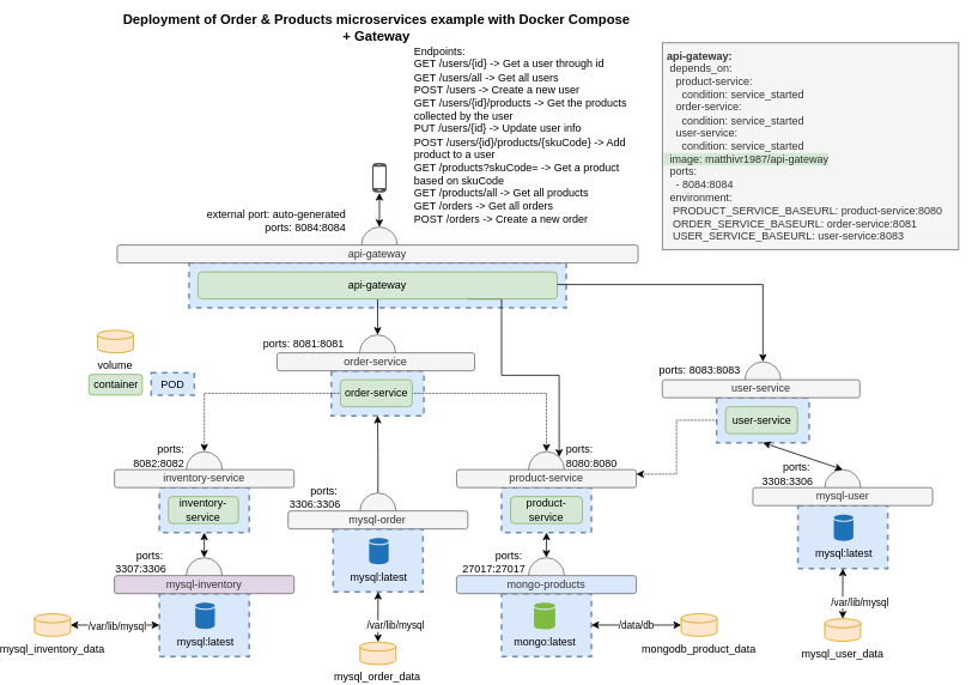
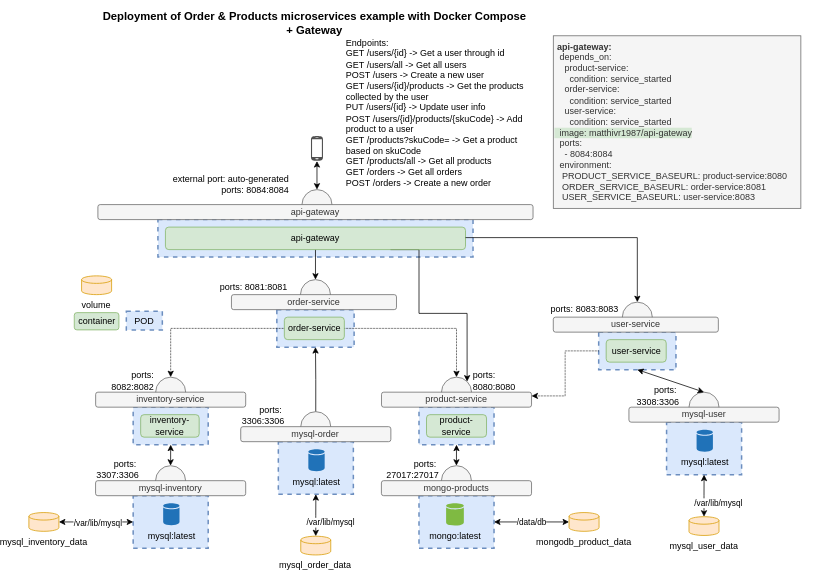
  <mxCell id="0" />
  <mxCell id="1" parent="0" />
  <mxCell id="2" value="" style="ellipse;whiteSpace=wrap;html=1;aspect=fixed;strokeWidth=1;fillColor=#f5f5f5;strokeColor=#666666;fontColor=#333333;" parent="1" vertex="1"><mxGeometry x="570" y="502" width="40" height="40" as="geometry" /></mxCell>
  <mxCell id="3" value="" style="ellipse;whiteSpace=wrap;html=1;aspect=fixed;strokeWidth=1;fillColor=#f5f5f5;strokeColor=#666666;fontColor=#333333;" parent="1" vertex="1"><mxGeometry x="189" y="502" width="40" height="40" as="geometry" /></mxCell>
  <mxCell id="4" value="" style="rounded=0;whiteSpace=wrap;html=1;strokeColor=#6c8ebf;dashed=1;strokeWidth=2;fillColor=#dae8fc;" parent="1" vertex="1"><mxGeometry x="350.5" y="412" width="103" height="50" as="geometry" /></mxCell>
  <mxCell id="5" value="" style="rounded=0;whiteSpace=wrap;html=1;strokeColor=#6c8ebf;dashed=1;strokeWidth=2;fillColor=#dae8fc;" parent="1" vertex="1"><mxGeometry x="540" y="542" width="100" height="50" as="geometry" /></mxCell>
  <mxCell id="6" value="" style="rounded=0;whiteSpace=wrap;html=1;strokeColor=#6c8ebf;dashed=1;strokeWidth=2;fillColor=#dae8fc;" parent="1" vertex="1"><mxGeometry x="540" y="660" width="100" height="70" as="geometry" /></mxCell>
  <mxCell id="7" value="" style="rounded=0;whiteSpace=wrap;html=1;strokeColor=#6c8ebf;dashed=1;strokeWidth=2;fillColor=#dae8fc;" parent="1" vertex="1"><mxGeometry x="159" y="660" width="100" height="70" as="geometry" /></mxCell>
  <mxCell id="8" value="" style="rounded=0;whiteSpace=wrap;html=1;strokeColor=#6c8ebf;dashed=1;fillColor=#dae8fc;strokeWidth=2;" parent="1" vertex="1"><mxGeometry x="159" y="542" width="100" height="50" as="geometry" /></mxCell>
  <mxCell id="9" value="inventory-service" style="rounded=1;whiteSpace=wrap;html=1;fillColor=#d5e8d4;strokeColor=#82b366;" parent="1" vertex="1"><mxGeometry x="169" y="552" width="78" height="30" as="geometry" /></mxCell>
  <mxCell id="10" value="product-service" style="rounded=1;whiteSpace=wrap;html=1;fillColor=#d5e8d4;strokeColor=#82b366;" parent="1" vertex="1"><mxGeometry x="550" y="552" width="80" height="30" as="geometry" /></mxCell>
  <mxCell id="11" value="inventory-service" style="rounded=1;whiteSpace=wrap;html=1;fillColor=#f5f5f5;strokeColor=#666666;fontColor=#333333;" parent="1" vertex="1"><mxGeometry x="109" y="522" width="200" height="20" as="geometry" /></mxCell>
  <mxCell id="12" value="product-service" style="rounded=1;whiteSpace=wrap;html=1;fillColor=#f5f5f5;strokeColor=#666666;fontColor=#333333;" parent="1" vertex="1"><mxGeometry x="490" y="522" width="200" height="20" as="geometry" /></mxCell>
  <mxCell id="13" value="mongo:latest" style="shadow=0;dashed=0;html=1;strokeColor=none;labelPosition=center;verticalLabelPosition=bottom;verticalAlign=top;outlineConnect=0;align=center;shape=mxgraph.office.databases.database;fillColor=#7FBA42;" parent="1" vertex="1"><mxGeometry x="576.13" y="670" width="23.63" height="30" as="geometry" /></mxCell>
  <mxCell id="14" value="mysql:latest" style="shadow=0;dashed=0;html=1;strokeColor=none;labelPosition=center;verticalLabelPosition=bottom;verticalAlign=top;outlineConnect=0;align=center;shape=mxgraph.office.databases.database;fillColor=#2072B8;" parent="1" vertex="1"><mxGeometry x="199" y="670" width="21.75" height="29.5" as="geometry" /></mxCell>
  <mxCell id="15" style="edgeStyle=orthogonalEdgeStyle;rounded=0;orthogonalLoop=1;jettySize=auto;html=1;exitX=1;exitY=0.5;exitDx=0;exitDy=0;entryX=0.5;entryY=0;entryDx=0;entryDy=0;dashed=1;dashPattern=1 1;" parent="1" source="17" target="2" edge="1"><mxGeometry relative="1" as="geometry" /></mxCell>
  <mxCell id="16" style="edgeStyle=orthogonalEdgeStyle;rounded=0;orthogonalLoop=1;jettySize=auto;html=1;exitX=0;exitY=0.5;exitDx=0;exitDy=0;entryX=0.5;entryY=0;entryDx=0;entryDy=0;dashed=1;dashPattern=1 1;" parent="1" source="17" target="3" edge="1"><mxGeometry relative="1" as="geometry" /></mxCell>
  <mxCell id="17" value="order-service" style="rounded=1;whiteSpace=wrap;html=1;fillColor=#d5e8d4;strokeColor=#82b366;" parent="1" vertex="1"><mxGeometry x="360.5" y="422" width="80" height="30" as="geometry" /></mxCell>
  <mxCell id="18" value="" style="ellipse;whiteSpace=wrap;html=1;aspect=fixed;strokeWidth=1;fillColor=#f5f5f5;strokeColor=#666666;fontColor=#333333;" parent="1" vertex="1"><mxGeometry x="382" y="372" width="40" height="40" as="geometry" /></mxCell>
  <mxCell id="19" value="order-service" style="rounded=1;whiteSpace=wrap;html=1;fillColor=#f5f5f5;strokeColor=#666666;fontColor=#333333;" parent="1" vertex="1"><mxGeometry x="290" y="392" width="220" height="20" as="geometry" /></mxCell>
  <mxCell id="20" value="" style="pointerEvents=1;shadow=0;dashed=0;html=1;strokeColor=none;fillColor=#505050;labelPosition=center;verticalLabelPosition=bottom;verticalAlign=top;outlineConnect=0;align=center;shape=mxgraph.office.devices.cell_phone_android_standalone;" parent="1" vertex="1"><mxGeometry x="396" y="180" width="16" height="34" as="geometry" /></mxCell>
  <mxCell id="21" value="&lt;div&gt;ports:&lt;/div&gt;&lt;div&gt;8082:&lt;span style=&quot;background-color: initial;&quot;&gt;8082&lt;/span&gt;&lt;/div&gt;" style="text;html=1;strokeColor=none;fillColor=none;align=right;verticalAlign=middle;whiteSpace=wrap;rounded=0;" parent="1" vertex="1"><mxGeometry x="80" y="492" width="109" height="30" as="geometry" /></mxCell>
  <mxCell id="22" value="&lt;div&gt;ports:&lt;/div&gt;&lt;div&gt;8080:&lt;span style=&quot;background-color: initial;&quot;&gt;8080&lt;/span&gt;&lt;/div&gt;" style="text;html=1;strokeColor=none;fillColor=none;align=left;verticalAlign=middle;whiteSpace=wrap;rounded=0;" parent="1" vertex="1"><mxGeometry x="610" y="492" width="109" height="30" as="geometry" /></mxCell>
  <mxCell id="23" value="POD" style="rounded=0;whiteSpace=wrap;html=1;strokeColor=#6c8ebf;dashed=1;fillColor=#dae8fc;strokeWidth=2;" parent="1" vertex="1"><mxGeometry x="149.88" y="414" width="48" height="25" as="geometry" /></mxCell>
  <mxCell id="24" value="" style="ellipse;whiteSpace=wrap;html=1;aspect=fixed;strokeWidth=1;fillColor=#f5f5f5;strokeColor=#666666;fontColor=#333333;" parent="1" vertex="1"><mxGeometry x="188.88" y="620" width="40" height="40" as="geometry" /></mxCell>
- <mxCell id="25" value="mysql-inventory" style="rounded=1;whiteSpace=wrap;html=1;fillColor=#e1d5e7;strokeColor=#666666;fontColor=#333333;" parent="1" vertex="1"><mxGeometry x="108.88" y="640" width="200.12" height="20" as="geometry" /></mxCell>
+ <mxCell id="25" value="mysql-inventory" style="rounded=1;whiteSpace=wrap;html=1;fillColor=#f5f5f5;strokeColor=#666666;fontColor=#333333;" parent="1" vertex="1"><mxGeometry x="108.88" y="640" width="200.12" height="20" as="geometry" /></mxCell>
  <mxCell id="26" value="&lt;div&gt;&lt;span&gt;ports:&amp;nbsp;&lt;/span&gt;&lt;br&gt;&lt;/div&gt;3307:3306" style="text;html=1;strokeColor=none;fillColor=none;align=right;verticalAlign=middle;whiteSpace=wrap;rounded=0;" parent="1" vertex="1"><mxGeometry x="60" y="610" width="109" height="30" as="geometry" /></mxCell>
  <mxCell id="27" value="" style="endArrow=classic;startArrow=classic;html=1;exitX=0.5;exitY=1;exitDx=0;exitDy=0;entryX=0.5;entryY=0;entryDx=0;entryDy=0;" parent="1" source="8" target="24" edge="1"><mxGeometry width="50" height="50" relative="1" as="geometry"><mxPoint x="479" y="592" as="sourcePoint" /><mxPoint x="499" y="622" as="targetPoint" /></mxGeometry></mxCell>
  <mxCell id="28" value="" style="ellipse;whiteSpace=wrap;html=1;aspect=fixed;strokeWidth=1;fillColor=#f5f5f5;strokeColor=#666666;fontColor=#333333;" parent="1" vertex="1"><mxGeometry x="569.88" y="620" width="40" height="40" as="geometry" /></mxCell>
- <mxCell id="29" value="mongo-products" style="rounded=1;whiteSpace=wrap;html=1;fillColor=#dae8fc;strokeColor=#666666;fontColor=#333333;" parent="1" vertex="1"><mxGeometry x="489.88" y="640" width="200.12" height="20" as="geometry" /></mxCell>
+ <mxCell id="29" value="mongo-products" style="rounded=1;whiteSpace=wrap;html=1;fillColor=#f5f5f5;strokeColor=#666666;fontColor=#333333;" parent="1" vertex="1"><mxGeometry x="489.88" y="640" width="200.12" height="20" as="geometry" /></mxCell>
  <mxCell id="30" value="&lt;div&gt;&lt;span&gt;ports:&amp;nbsp;&lt;/span&gt;&lt;br&gt;&lt;/div&gt;27017:27017" style="text;html=1;strokeColor=none;fillColor=none;align=right;verticalAlign=middle;whiteSpace=wrap;rounded=0;" parent="1" vertex="1"><mxGeometry x="460" y="610" width="109" height="30" as="geometry" /></mxCell>
  <mxCell id="31" value="" style="endArrow=classic;startArrow=classic;html=1;exitX=0.5;exitY=1;exitDx=0;exitDy=0;entryX=0.5;entryY=0;entryDx=0;entryDy=0;" parent="1" source="5" target="28" edge="1"><mxGeometry width="50" height="50" relative="1" as="geometry"><mxPoint x="310" y="602" as="sourcePoint" /><mxPoint x="309.88" y="630" as="targetPoint" /></mxGeometry></mxCell>
  <mxCell id="32" value="&lt;div&gt;&lt;span style=&quot;background-color: initial;&quot;&gt;ports: 8081:&lt;/span&gt;&lt;span style=&quot;background-color: initial;&quot;&gt;8081&lt;/span&gt;&lt;br&gt;&lt;/div&gt;" style="text;html=1;strokeColor=none;fillColor=none;align=right;verticalAlign=middle;whiteSpace=wrap;rounded=0;" parent="1" vertex="1"><mxGeometry x="188.88" y="372" width="178" height="20" as="geometry" /></mxCell>
  <mxCell id="33" value="&lt;div&gt;&lt;b&gt;&lt;font style=&quot;font-size: 15px&quot;&gt;Deployment of Order &amp;amp; Products microservices example with Docker Compose&lt;br&gt;+ Gateway&lt;/font&gt;&lt;/b&gt;&lt;/div&gt;" style="text;html=1;strokeColor=none;fillColor=none;align=center;verticalAlign=middle;whiteSpace=wrap;rounded=0;" parent="1" vertex="1"><mxGeometry x="52" y="20" width="698" height="20" as="geometry" /></mxCell>
  <mxCell id="34" style="edgeStyle=orthogonalEdgeStyle;rounded=0;orthogonalLoop=1;jettySize=auto;html=1;entryX=0;entryY=0.5;entryDx=0;entryDy=0;startArrow=classic;startFill=1;" parent="1" source="36" target="7" edge="1"><mxGeometry relative="1" as="geometry" /></mxCell>
  <mxCell id="35" value="/var/lib/mysql" style="edgeLabel;html=1;align=center;verticalAlign=middle;resizable=0;points=[];" parent="34" vertex="1" connectable="0"><mxGeometry x="-0.34" y="-1" relative="1" as="geometry"><mxPoint x="18" as="offset" /></mxGeometry></mxCell>
  <mxCell id="36" value="mysql_inventory_data" style="shape=cylinder3;whiteSpace=wrap;html=1;boundedLbl=1;backgroundOutline=1;size=5;verticalAlign=top;labelPosition=center;verticalLabelPosition=bottom;align=center;fillColor=#ffe6cc;strokeColor=#d79b00;" parent="1" vertex="1"><mxGeometry x="20" y="682.5" width="40" height="25" as="geometry" /></mxCell>
  <mxCell id="37" value="/data/db" style="edgeStyle=orthogonalEdgeStyle;rounded=0;orthogonalLoop=1;jettySize=auto;html=1;entryX=1;entryY=0.5;entryDx=0;entryDy=0;startArrow=classic;startFill=1;" parent="1" source="38" target="6" edge="1"><mxGeometry relative="1" as="geometry" /></mxCell>
  <mxCell id="38" value="mongodb_product_data" style="shape=cylinder3;whiteSpace=wrap;html=1;boundedLbl=1;backgroundOutline=1;size=5;verticalAlign=top;labelPosition=center;verticalLabelPosition=bottom;align=center;fillColor=#ffe6cc;strokeColor=#d79b00;" parent="1" vertex="1"><mxGeometry x="740" y="682.5" width="40" height="25" as="geometry" /></mxCell>
  <mxCell id="39" value="container" style="rounded=1;whiteSpace=wrap;html=1;fillColor=#d5e8d4;strokeColor=#82b366;" parent="1" vertex="1"><mxGeometry x="80.5" y="416" width="59.5" height="23" as="geometry" /></mxCell>
  <mxCell id="40" value="volume" style="shape=cylinder3;whiteSpace=wrap;html=1;boundedLbl=1;backgroundOutline=1;size=5;verticalAlign=top;labelPosition=center;verticalLabelPosition=bottom;align=center;fillColor=#ffe6cc;strokeColor=#d79b00;" parent="1" vertex="1"><mxGeometry x="90.25" y="367" width="40" height="25" as="geometry" /></mxCell>
  <mxCell id="41" value="&lt;div&gt;&lt;b&gt;&amp;nbsp;api-gateway:&lt;/b&gt;&lt;/div&gt;&lt;div&gt;&amp;nbsp; depends_on:&lt;/div&gt;&lt;div&gt;&amp;nbsp; &amp;nbsp; product-service:&lt;/div&gt;&lt;div&gt;&amp;nbsp; &amp;nbsp; &amp;nbsp; condition: service_started&lt;/div&gt;&lt;div&gt;&amp;nbsp; &amp;nbsp; order-service:&lt;/div&gt;&lt;div&gt;&amp;nbsp; &amp;nbsp; &amp;nbsp; condition: service_started&lt;br&gt;&lt;/div&gt;&lt;div&gt;&amp;nbsp; &amp;nbsp; user-service:&lt;/div&gt;&lt;div&gt;&amp;nbsp; &amp;nbsp; &amp;nbsp; condition: service_started&lt;br&gt;&lt;/div&gt;&lt;div&gt;&lt;span style=&quot;background-color: rgb(213, 232, 212);&quot;&gt;&amp;nbsp; image: matthivr1987/api-gateway&lt;/span&gt;&lt;/div&gt;&lt;div&gt;&amp;nbsp; ports:&lt;/div&gt;&lt;div&gt;&amp;nbsp; &amp;nbsp; - 8084:8084&lt;/div&gt;&lt;div&gt;&amp;nbsp;&amp;nbsp;environment:&lt;br&gt;&lt;/div&gt;&lt;div&gt;&amp;nbsp; &amp;nbsp;PRODUCT_SERVICE_BASEURL: product-service:8080&lt;/div&gt;&lt;div&gt;&amp;nbsp; &amp;nbsp;ORDER_SERVICE_BASEURL: order-service:8081&lt;/div&gt;&lt;div&gt;&amp;nbsp; &amp;nbsp;USER_SERVICE_BASEURL: user-service:8083&lt;/div&gt;" style="text;html=1;align=left;verticalAlign=middle;resizable=0;points=[];autosize=1;strokeColor=#666666;fillColor=#f5f5f5;fontColor=#333333;" parent="1" vertex="1"><mxGeometry x="719" y="47" width="330" height="230" as="geometry" /></mxCell>
  <mxCell id="42" value="" style="rounded=0;whiteSpace=wrap;html=1;strokeColor=#6c8ebf;dashed=1;strokeWidth=2;fillColor=#dae8fc;" parent="1" vertex="1"><mxGeometry x="352.5" y="588" width="100" height="70" as="geometry" /></mxCell>
  <mxCell id="43" value="mysql:latest" style="shadow=0;dashed=0;html=1;strokeColor=none;labelPosition=center;verticalLabelPosition=bottom;verticalAlign=top;outlineConnect=0;align=center;shape=mxgraph.office.databases.database;fillColor=#2072B8;" parent="1" vertex="1"><mxGeometry x="392.5" y="598" width="21.75" height="29.5" as="geometry" /></mxCell>
  <mxCell id="44" style="edgeStyle=orthogonalEdgeStyle;rounded=0;orthogonalLoop=1;jettySize=auto;html=1;exitX=0.5;exitY=0;exitDx=0;exitDy=0;entryX=0.5;entryY=1;entryDx=0;entryDy=0;" parent="1" source="45" target="4" edge="1"><mxGeometry relative="1" as="geometry" /></mxCell>
  <mxCell id="45" value="" style="ellipse;whiteSpace=wrap;html=1;aspect=fixed;strokeWidth=1;fillColor=#f5f5f5;strokeColor=#666666;fontColor=#333333;" parent="1" vertex="1"><mxGeometry x="382.38" y="548" width="40" height="40" as="geometry" /></mxCell>
  <mxCell id="46" value="mysql-order" style="rounded=1;whiteSpace=wrap;html=1;fillColor=#f5f5f5;strokeColor=#666666;fontColor=#333333;" parent="1" vertex="1"><mxGeometry x="302.38" y="568" width="200.12" height="20" as="geometry" /></mxCell>
  <mxCell id="47" value="&lt;div&gt;&lt;span&gt;ports:&amp;nbsp;&lt;/span&gt;&lt;br&gt;&lt;/div&gt;3306:3306" style="text;html=1;strokeColor=none;fillColor=none;align=right;verticalAlign=middle;whiteSpace=wrap;rounded=0;" parent="1" vertex="1"><mxGeometry x="253.5" y="538" width="109" height="30" as="geometry" /></mxCell>
  <mxCell id="48" style="edgeStyle=orthogonalEdgeStyle;rounded=0;orthogonalLoop=1;jettySize=auto;html=1;entryX=0.5;entryY=1;entryDx=0;entryDy=0;startArrow=classic;startFill=1;" parent="1" source="50" target="42" edge="1"><mxGeometry relative="1" as="geometry" /></mxCell>
  <mxCell id="49" value="/var/lib/mysql" style="edgeLabel;html=1;align=center;verticalAlign=middle;resizable=0;points=[];" parent="48" vertex="1" connectable="0"><mxGeometry x="-0.34" y="-1" relative="1" as="geometry"><mxPoint x="18" as="offset" /></mxGeometry></mxCell>
  <mxCell id="50" value="mysql_order_data" style="shape=cylinder3;whiteSpace=wrap;html=1;boundedLbl=1;backgroundOutline=1;size=5;verticalAlign=top;labelPosition=center;verticalLabelPosition=bottom;align=center;fillColor=#ffe6cc;strokeColor=#d79b00;" parent="1" vertex="1"><mxGeometry x="382.38" y="714" width="40" height="25" as="geometry" /></mxCell>
  <mxCell id="51" value="" style="rounded=0;whiteSpace=wrap;html=1;strokeColor=#6c8ebf;dashed=1;strokeWidth=2;fillColor=#dae8fc;" parent="1" vertex="1"><mxGeometry x="192" y="292" width="420" height="50" as="geometry" /></mxCell>
  <mxCell id="52" style="edgeStyle=orthogonalEdgeStyle;rounded=0;orthogonalLoop=1;jettySize=auto;html=1;exitX=0.5;exitY=1;exitDx=0;exitDy=0;entryX=0.5;entryY=0;entryDx=0;entryDy=0;" parent="1" source="54" target="18" edge="1"><mxGeometry relative="1" as="geometry" /></mxCell>
  <mxCell id="53" style="edgeStyle=orthogonalEdgeStyle;rounded=0;orthogonalLoop=1;jettySize=auto;html=1;exitX=0.75;exitY=1;exitDx=0;exitDy=0;entryX=1;entryY=0;entryDx=0;entryDy=0;" parent="1" source="54" target="2" edge="1"><mxGeometry relative="1" as="geometry"><Array as="points"><mxPoint x="540" y="332" /><mxPoint x="540" y="417" /><mxPoint x="604" y="417" /></Array></mxGeometry></mxCell>
  <mxCell id="54" value="api-gateway" style="rounded=1;whiteSpace=wrap;html=1;fillColor=#d5e8d4;strokeColor=#82b366;" parent="1" vertex="1"><mxGeometry x="202" y="302" width="400" height="30" as="geometry" /></mxCell>
  <mxCell id="55" value="" style="ellipse;whiteSpace=wrap;html=1;aspect=fixed;strokeWidth=1;fillColor=#f5f5f5;strokeColor=#666666;fontColor=#333333;" parent="1" vertex="1"><mxGeometry x="384" y="252" width="40" height="40" as="geometry" /></mxCell>
  <mxCell id="56" value="api-gateway" style="rounded=1;whiteSpace=wrap;html=1;fillColor=#f5f5f5;strokeColor=#666666;fontColor=#333333;" parent="1" vertex="1"><mxGeometry x="112" y="272" width="580" height="20" as="geometry" /></mxCell>
  <mxCell id="57" value="&lt;div&gt;external port: auto-generated&lt;/div&gt;&lt;div&gt;ports: 8084:&lt;span style=&quot;background-color: initial;&quot;&gt;8084&lt;/span&gt;&lt;/div&gt;" style="text;html=1;strokeColor=none;fillColor=none;align=right;verticalAlign=middle;whiteSpace=wrap;rounded=0;" parent="1" vertex="1"><mxGeometry x="190.88" y="230" width="178" height="30" as="geometry" /></mxCell>
  <mxCell id="58" value="" style="endArrow=classic;startArrow=classic;html=1;rounded=0;exitX=0.5;exitY=0;exitDx=0;exitDy=0;" parent="1" source="55" target="20" edge="1"><mxGeometry width="50" height="50" relative="1" as="geometry"><mxPoint x="460" y="240" as="sourcePoint" /><mxPoint x="510" y="190" as="targetPoint" /></mxGeometry></mxCell>
  <mxCell id="59" value="Endpoints:&lt;div&gt;GET /users/{id} -&amp;gt; Get a user through id&lt;br&gt;GET /users/all -&amp;gt; Get all users&lt;div&gt;&lt;div&gt;POST /users -&amp;gt; Create a new user&lt;/div&gt;&lt;/div&gt;&lt;/div&gt;&lt;div&gt;GET /users/{id}/products -&amp;gt; Get the products collected by the user&lt;/div&gt;&lt;div&gt;PUT /users/{id} -&amp;gt; Update user info&lt;/div&gt;&lt;div&gt;POST /users/{id}/products/{skuCode} -&amp;gt; Add product to a user&lt;/div&gt;&lt;div&gt;GET /products?skuCode= -&amp;gt; Get a product based on skuCode&lt;/div&gt;&lt;div&gt;GET /products/all -&amp;gt; Get all products&lt;/div&gt;&lt;div&gt;GET /orders -&amp;gt; Get all orders&lt;/div&gt;&lt;div&gt;POST /orders -&amp;gt; Create a new order&lt;/div&gt;" style="text;html=1;strokeColor=none;fillColor=none;align=left;verticalAlign=middle;whiteSpace=wrap;rounded=0;" parent="1" vertex="1"><mxGeometry x="440.5" y="40" width="240" height="220" as="geometry" /></mxCell>
  <mxCell id="60" value="" style="rounded=0;whiteSpace=wrap;html=1;strokeColor=#6c8ebf;dashed=1;strokeWidth=2;fillColor=#dae8fc;" vertex="1" parent="1"><mxGeometry x="779.5" y="442" width="103" height="50" as="geometry" /></mxCell>
  <mxCell id="61" value="user-service" style="rounded=1;whiteSpace=wrap;html=1;fillColor=#d5e8d4;strokeColor=#82b366;" vertex="1" parent="1"><mxGeometry x="789.5" y="452" width="80" height="30" as="geometry" /></mxCell>
  <mxCell id="62" value="" style="ellipse;whiteSpace=wrap;html=1;aspect=fixed;strokeWidth=1;fillColor=#f5f5f5;strokeColor=#666666;fontColor=#333333;" vertex="1" parent="1"><mxGeometry x="811" y="402" width="40" height="40" as="geometry" /></mxCell>
  <mxCell id="63" value="user-service" style="rounded=1;whiteSpace=wrap;html=1;fillColor=#f5f5f5;strokeColor=#666666;fontColor=#333333;" vertex="1" parent="1"><mxGeometry x="719" y="422" width="220" height="20" as="geometry" /></mxCell>
  <mxCell id="64" value="&lt;div&gt;&lt;span style=&quot;background-color: initial;&quot;&gt;ports: 8083:&lt;/span&gt;&lt;span style=&quot;background-color: initial;&quot;&gt;8083&lt;/span&gt;&lt;br&gt;&lt;/div&gt;" style="text;html=1;strokeColor=none;fillColor=none;align=right;verticalAlign=middle;whiteSpace=wrap;rounded=0;" vertex="1" parent="1"><mxGeometry x="630" y="402" width="178" height="20" as="geometry" /></mxCell>
  <mxCell id="65" style="edgeStyle=orthogonalEdgeStyle;rounded=0;orthogonalLoop=1;jettySize=auto;html=1;exitX=0.75;exitY=1;exitDx=0;exitDy=0;entryX=0.5;entryY=0;entryDx=0;entryDy=0;" edge="1" parent="1" target="62"><mxGeometry relative="1" as="geometry"><Array as="points"><mxPoint x="831" y="316" /></Array><mxPoint x="602" y="316" as="sourcePoint" /><mxPoint x="740" y="360" as="targetPoint" /></mxGeometry></mxCell>
  <mxCell id="66" style="edgeStyle=orthogonalEdgeStyle;rounded=0;orthogonalLoop=1;jettySize=auto;html=1;exitX=0;exitY=0.5;exitDx=0;exitDy=0;dashed=1;dashPattern=1 1;entryX=1;entryY=0.25;entryDx=0;entryDy=0;" edge="1" parent="1" source="60" target="12"><mxGeometry relative="1" as="geometry"><mxPoint x="451" y="447" as="sourcePoint" /><mxPoint x="730" y="530" as="targetPoint" /></mxGeometry></mxCell>
  <mxCell id="67" value="" style="rounded=0;whiteSpace=wrap;html=1;strokeColor=#6c8ebf;dashed=1;strokeWidth=2;fillColor=#dae8fc;" vertex="1" parent="1"><mxGeometry x="870" y="562" width="100" height="70" as="geometry" /></mxCell>
  <mxCell id="68" value="mysql:latest" style="shadow=0;dashed=0;html=1;strokeColor=none;labelPosition=center;verticalLabelPosition=bottom;verticalAlign=top;outlineConnect=0;align=center;shape=mxgraph.office.databases.database;fillColor=#2072B8;" vertex="1" parent="1"><mxGeometry x="910" y="572" width="21.75" height="29.5" as="geometry" /></mxCell>
  <mxCell id="69" value="" style="ellipse;whiteSpace=wrap;html=1;aspect=fixed;strokeWidth=1;fillColor=#f5f5f5;strokeColor=#666666;fontColor=#333333;" vertex="1" parent="1"><mxGeometry x="899.88" y="522" width="40" height="40" as="geometry" /></mxCell>
  <mxCell id="70" style="edgeStyle=orthogonalEdgeStyle;rounded=0;orthogonalLoop=1;jettySize=auto;html=1;entryX=0.5;entryY=1;entryDx=0;entryDy=0;startArrow=classic;startFill=1;" edge="1" parent="1" source="72" target="67"><mxGeometry relative="1" as="geometry" /></mxCell>
  <mxCell id="71" value="/var/lib/mysql" style="edgeLabel;html=1;align=center;verticalAlign=middle;resizable=0;points=[];" vertex="1" connectable="0" parent="70"><mxGeometry x="-0.34" y="-1" relative="1" as="geometry"><mxPoint x="18" as="offset" /></mxGeometry></mxCell>
  <mxCell id="72" value="mysql_us&lt;span style=&quot;background-color: initial;&quot;&gt;er_data&lt;/span&gt;" style="shape=cylinder3;whiteSpace=wrap;html=1;boundedLbl=1;backgroundOutline=1;size=5;verticalAlign=top;labelPosition=center;verticalLabelPosition=bottom;align=center;fillColor=#ffe6cc;strokeColor=#d79b00;" vertex="1" parent="1"><mxGeometry x="899.88" y="688" width="40" height="25" as="geometry" /></mxCell>
  <mxCell id="73" value="mysql-user" style="rounded=1;whiteSpace=wrap;html=1;fillColor=#f5f5f5;strokeColor=#666666;fontColor=#333333;" vertex="1" parent="1"><mxGeometry x="819.82" y="542" width="200.12" height="20" as="geometry" /></mxCell>
  <mxCell id="74" value="" style="endArrow=classic;startArrow=classic;html=1;rounded=0;entryX=0.5;entryY=1;entryDx=0;entryDy=0;exitX=0.5;exitY=0;exitDx=0;exitDy=0;" edge="1" parent="1" source="69" target="60"><mxGeometry width="50" height="50" relative="1" as="geometry"><mxPoint x="960" y="512" as="sourcePoint" /><mxPoint x="1010" y="462" as="targetPoint" /></mxGeometry></mxCell>
  <mxCell id="75" value="&lt;div&gt;&lt;span&gt;ports:&amp;nbsp;&lt;/span&gt;&lt;br&gt;&lt;/div&gt;3308:3306" style="text;html=1;strokeColor=none;fillColor=none;align=right;verticalAlign=middle;whiteSpace=wrap;rounded=0;" vertex="1" parent="1"><mxGeometry x="779.5" y="512" width="109" height="30" as="geometry" /></mxCell>
